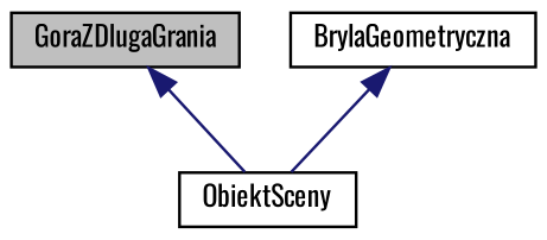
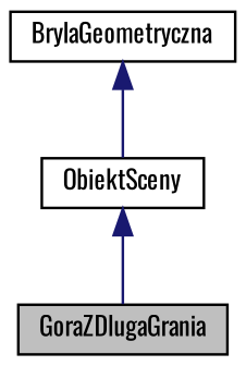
  digraph {
    fontname=Oswald
    node [color=black fillcolor=white fontname=Oswald fontsize=10 shape=record style=filled]
    edge [color=midnightblue dir=back fontname=Oswald fontsize=10 labelfontname=FreeSans labelfontsize=10 style=solid]
    n1 [fillcolor=grey75 fontcolor=black height=0.2 label=GoraZDlugaGrania width=0.4]
    n2 [height=0.2 label=BrylaGeometryczna width=0.4]
    n3 [height=0.2 label=ObiektSceny width=0.4]
    n2 -> n3
-   n1 -> n3
+   n3 -> n1
  }
